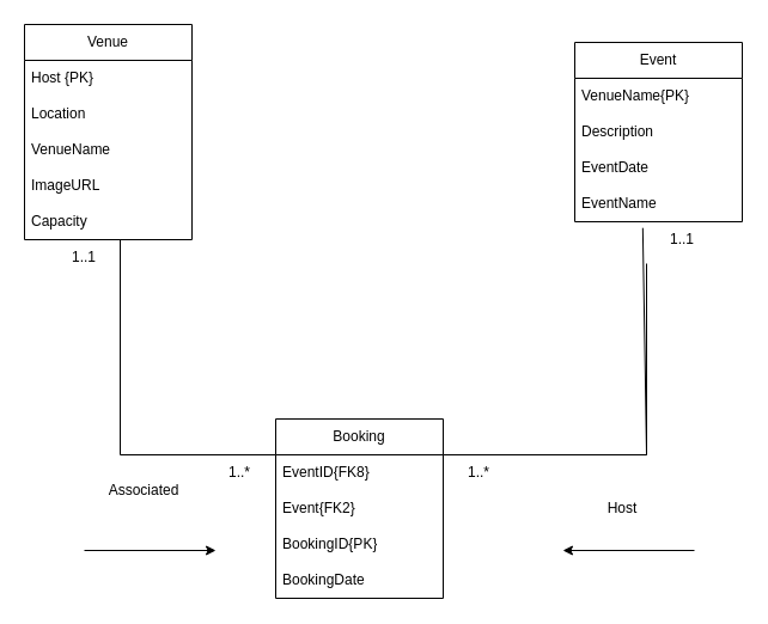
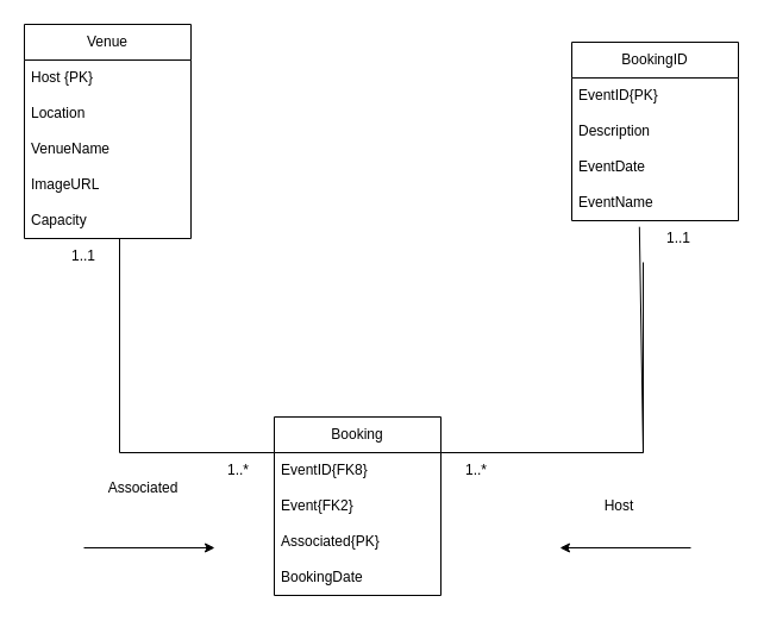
  <mxCell id="0" />
  <mxCell id="1" parent="0" />
  <mxCell id="2" value="Venue" style="swimlane;fontStyle=0;childLayout=stackLayout;horizontal=1;startSize=30;horizontalStack=0;resizeParent=1;resizeParentMax=0;resizeLast=0;collapsible=1;marginBottom=0;whiteSpace=wrap;html=1;" vertex="1" parent="1"><mxGeometry x="20" y="20" width="140" height="180" as="geometry" /></mxCell>
  <mxCell id="3" value="Host {PK}" style="text;strokeColor=none;fillColor=none;align=left;verticalAlign=middle;spacingLeft=4;spacingRight=4;overflow=hidden;points=[[0,0.5],[1,0.5]];portConstraint=eastwest;rotatable=0;whiteSpace=wrap;html=1;" vertex="1" parent="2"><mxGeometry y="30" width="140" height="30" as="geometry" /></mxCell>
  <mxCell id="4" value="Location" style="text;strokeColor=none;fillColor=none;align=left;verticalAlign=middle;spacingLeft=4;spacingRight=4;overflow=hidden;points=[[0,0.5],[1,0.5]];portConstraint=eastwest;rotatable=0;whiteSpace=wrap;html=1;" vertex="1" parent="2"><mxGeometry y="60" width="140" height="30" as="geometry" /></mxCell>
  <mxCell id="5" value="VenueName" style="text;strokeColor=none;fillColor=none;align=left;verticalAlign=middle;spacingLeft=4;spacingRight=4;overflow=hidden;points=[[0,0.5],[1,0.5]];portConstraint=eastwest;rotatable=0;whiteSpace=wrap;html=1;" vertex="1" parent="2"><mxGeometry y="90" width="140" height="30" as="geometry" /></mxCell>
  <mxCell id="6" value="ImageURL" style="text;strokeColor=none;fillColor=none;align=left;verticalAlign=middle;spacingLeft=4;spacingRight=4;overflow=hidden;points=[[0,0.5],[1,0.5]];portConstraint=eastwest;rotatable=0;whiteSpace=wrap;html=1;" vertex="1" parent="2"><mxGeometry y="120" width="140" height="30" as="geometry" /></mxCell>
  <mxCell id="7" value="Capacity" style="text;strokeColor=none;fillColor=none;align=left;verticalAlign=middle;spacingLeft=4;spacingRight=4;overflow=hidden;points=[[0,0.5],[1,0.5]];portConstraint=eastwest;rotatable=0;whiteSpace=wrap;html=1;" vertex="1" parent="2"><mxGeometry y="150" width="140" height="30" as="geometry" /></mxCell>
  <mxCell id="8" value="" style="endArrow=none;html=1;rounded=0;" edge="1" parent="1"><mxGeometry width="50" height="50" relative="1" as="geometry"><mxPoint x="100" y="380" as="sourcePoint" /><mxPoint x="100" y="200" as="targetPoint" /></mxGeometry></mxCell>
  <mxCell id="9" value="" style="endArrow=none;html=1;rounded=0;" edge="1" parent="1"><mxGeometry width="50" height="50" relative="1" as="geometry"><mxPoint x="100" y="380" as="sourcePoint" /><mxPoint x="230" y="380" as="targetPoint" /></mxGeometry></mxCell>
  <mxCell id="10" value="Booking" style="swimlane;fontStyle=0;childLayout=stackLayout;horizontal=1;startSize=30;horizontalStack=0;resizeParent=1;resizeParentMax=0;resizeLast=0;collapsible=1;marginBottom=0;whiteSpace=wrap;html=1;" vertex="1" parent="1"><mxGeometry x="230" y="350" width="140" height="150" as="geometry" /></mxCell>
  <mxCell id="11" value="EventID{FK8}" style="text;strokeColor=none;fillColor=none;align=left;verticalAlign=middle;spacingLeft=4;spacingRight=4;overflow=hidden;points=[[0,0.5],[1,0.5]];portConstraint=eastwest;rotatable=0;whiteSpace=wrap;html=1;" vertex="1" parent="10"><mxGeometry y="30" width="140" height="30" as="geometry" /></mxCell>
  <mxCell id="12" value="Event{FK2}" style="text;strokeColor=none;fillColor=none;align=left;verticalAlign=middle;spacingLeft=4;spacingRight=4;overflow=hidden;points=[[0,0.5],[1,0.5]];portConstraint=eastwest;rotatable=0;whiteSpace=wrap;html=1;" vertex="1" parent="10"><mxGeometry y="60" width="140" height="30" as="geometry" /></mxCell>
- <mxCell id="13" value="BookingID{PK}" style="text;strokeColor=none;fillColor=none;align=left;verticalAlign=middle;spacingLeft=4;spacingRight=4;overflow=hidden;points=[[0,0.5],[1,0.5]];portConstraint=eastwest;rotatable=0;whiteSpace=wrap;html=1;" vertex="1" parent="10"><mxGeometry y="90" width="140" height="30" as="geometry" /></mxCell>
+ <mxCell id="13" value="Associated{PK}" style="text;strokeColor=none;fillColor=none;align=left;verticalAlign=middle;spacingLeft=4;spacingRight=4;overflow=hidden;points=[[0,0.5],[1,0.5]];portConstraint=eastwest;rotatable=0;whiteSpace=wrap;html=1;" vertex="1" parent="10"><mxGeometry y="90" width="140" height="30" as="geometry" /></mxCell>
  <mxCell id="14" value="BookingDate" style="text;strokeColor=none;fillColor=none;align=left;verticalAlign=middle;spacingLeft=4;spacingRight=4;overflow=hidden;points=[[0,0.5],[1,0.5]];portConstraint=eastwest;rotatable=0;whiteSpace=wrap;html=1;" vertex="1" parent="10"><mxGeometry y="120" width="140" height="30" as="geometry" /></mxCell>
  <mxCell id="15" value="" style="endArrow=none;html=1;rounded=0;" edge="1" parent="1"><mxGeometry width="50" height="50" relative="1" as="geometry"><mxPoint x="370" y="380" as="sourcePoint" /><mxPoint x="540" y="380" as="targetPoint" /></mxGeometry></mxCell>
  <mxCell id="16" value="" style="endArrow=none;html=1;rounded=0;entryX=0.423;entryY=1.107;entryDx=0;entryDy=0;entryPerimeter=0;" edge="1" parent="1"><mxGeometry width="50" height="50" relative="1" as="geometry"><mxPoint x="540" y="380" as="sourcePoint" /><mxPoint x="540" y="220" as="targetPoint" /></mxGeometry></mxCell>
- <mxCell id="17" value="Event" style="swimlane;fontStyle=0;childLayout=stackLayout;horizontal=1;startSize=30;horizontalStack=0;resizeParent=1;resizeParentMax=0;resizeLast=0;collapsible=1;marginBottom=0;whiteSpace=wrap;html=1;" vertex="1" parent="1"><mxGeometry x="480" y="35" width="140" height="150" as="geometry" /></mxCell>
- <mxCell id="18" value="VenueName{PK}" style="text;strokeColor=none;fillColor=none;align=left;verticalAlign=middle;spacingLeft=4;spacingRight=4;overflow=hidden;points=[[0,0.5],[1,0.5]];portConstraint=eastwest;rotatable=0;whiteSpace=wrap;html=1;" vertex="1" parent="17"><mxGeometry y="30" width="140" height="30" as="geometry" /></mxCell>
+ <mxCell id="17" value="BookingID" style="swimlane;fontStyle=0;childLayout=stackLayout;horizontal=1;startSize=30;horizontalStack=0;resizeParent=1;resizeParentMax=0;resizeLast=0;collapsible=1;marginBottom=0;whiteSpace=wrap;html=1;" vertex="1" parent="1"><mxGeometry x="480" y="35" width="140" height="150" as="geometry" /></mxCell>
+ <mxCell id="18" value="EventID{PK}" style="text;strokeColor=none;fillColor=none;align=left;verticalAlign=middle;spacingLeft=4;spacingRight=4;overflow=hidden;points=[[0,0.5],[1,0.5]];portConstraint=eastwest;rotatable=0;whiteSpace=wrap;html=1;" vertex="1" parent="17"><mxGeometry y="30" width="140" height="30" as="geometry" /></mxCell>
  <mxCell id="19" value="Description" style="text;strokeColor=none;fillColor=none;align=left;verticalAlign=middle;spacingLeft=4;spacingRight=4;overflow=hidden;points=[[0,0.5],[1,0.5]];portConstraint=eastwest;rotatable=0;whiteSpace=wrap;html=1;" vertex="1" parent="17"><mxGeometry y="60" width="140" height="30" as="geometry" /></mxCell>
  <mxCell id="20" value="EventDate" style="text;strokeColor=none;fillColor=none;align=left;verticalAlign=middle;spacingLeft=4;spacingRight=4;overflow=hidden;points=[[0,0.5],[1,0.5]];portConstraint=eastwest;rotatable=0;whiteSpace=wrap;html=1;" vertex="1" parent="17"><mxGeometry y="90" width="140" height="30" as="geometry" /></mxCell>
  <mxCell id="21" value="EventName" style="text;strokeColor=none;fillColor=none;align=left;verticalAlign=middle;spacingLeft=4;spacingRight=4;overflow=hidden;points=[[0,0.5],[1,0.5]];portConstraint=eastwest;rotatable=0;whiteSpace=wrap;html=1;" vertex="1" parent="17"><mxGeometry y="120" width="140" height="30" as="geometry" /></mxCell>
  <mxCell id="22" value="" style="endArrow=none;html=1;rounded=0;entryX=0.406;entryY=1.173;entryDx=0;entryDy=0;entryPerimeter=0;" edge="1" parent="1" target="21"><mxGeometry width="50" height="50" relative="1" as="geometry"><mxPoint x="540" y="380" as="sourcePoint" /><mxPoint x="590" y="330" as="targetPoint" /></mxGeometry></mxCell>
  <mxCell id="23" value="1..1" style="text;html=1;align=center;verticalAlign=middle;whiteSpace=wrap;rounded=0;" vertex="1" parent="1"><mxGeometry x="40" y="200" width="60" height="30" as="geometry" /></mxCell>
  <mxCell id="24" value="1..1" style="text;html=1;align=center;verticalAlign=middle;whiteSpace=wrap;rounded=0;" vertex="1" parent="1"><mxGeometry x="540" y="185" width="60" height="30" as="geometry" /></mxCell>
  <mxCell id="25" value="1..*" style="text;html=1;align=center;verticalAlign=middle;whiteSpace=wrap;rounded=0;" vertex="1" parent="1"><mxGeometry x="370" y="380" width="60" height="30" as="geometry" /></mxCell>
  <mxCell id="26" value="1..*" style="text;html=1;align=center;verticalAlign=middle;whiteSpace=wrap;rounded=0;" vertex="1" parent="1"><mxGeometry x="170" y="380" width="60" height="30" as="geometry" /></mxCell>
  <mxCell id="27" value="" style="endArrow=classic;html=1;rounded=0;" edge="1" parent="1"><mxGeometry width="50" height="50" relative="1" as="geometry"><mxPoint x="70" y="460" as="sourcePoint" /><mxPoint x="180" y="460" as="targetPoint" /></mxGeometry></mxCell>
  <mxCell id="28" value="" style="endArrow=classic;html=1;rounded=0;" edge="1" parent="1"><mxGeometry width="50" height="50" relative="1" as="geometry"><mxPoint x="580" y="460" as="sourcePoint" /><mxPoint x="470" y="460" as="targetPoint" /></mxGeometry></mxCell>
  <mxCell id="29" value="Host" style="text;html=1;align=center;verticalAlign=middle;whiteSpace=wrap;rounded=0;" vertex="1" parent="1"><mxGeometry x="490" y="410" width="60" height="30" as="geometry" /></mxCell>
  <mxCell id="30" value="Associated" style="text;html=1;align=center;verticalAlign=middle;whiteSpace=wrap;rounded=0;" vertex="1" parent="1"><mxGeometry x="90" y="395" width="60" height="30" as="geometry" /></mxCell>
